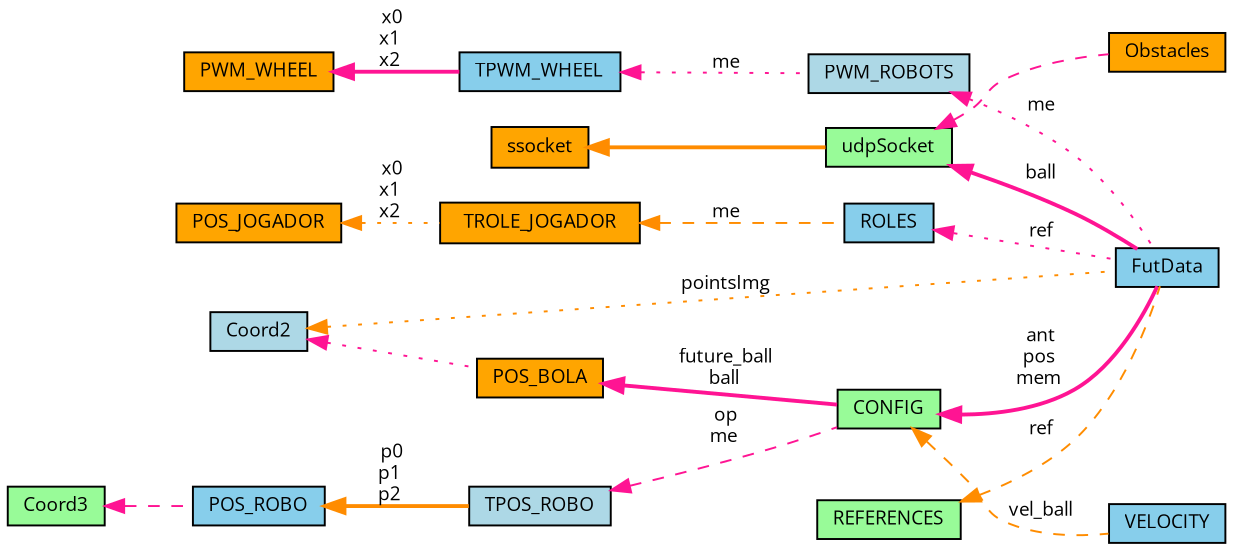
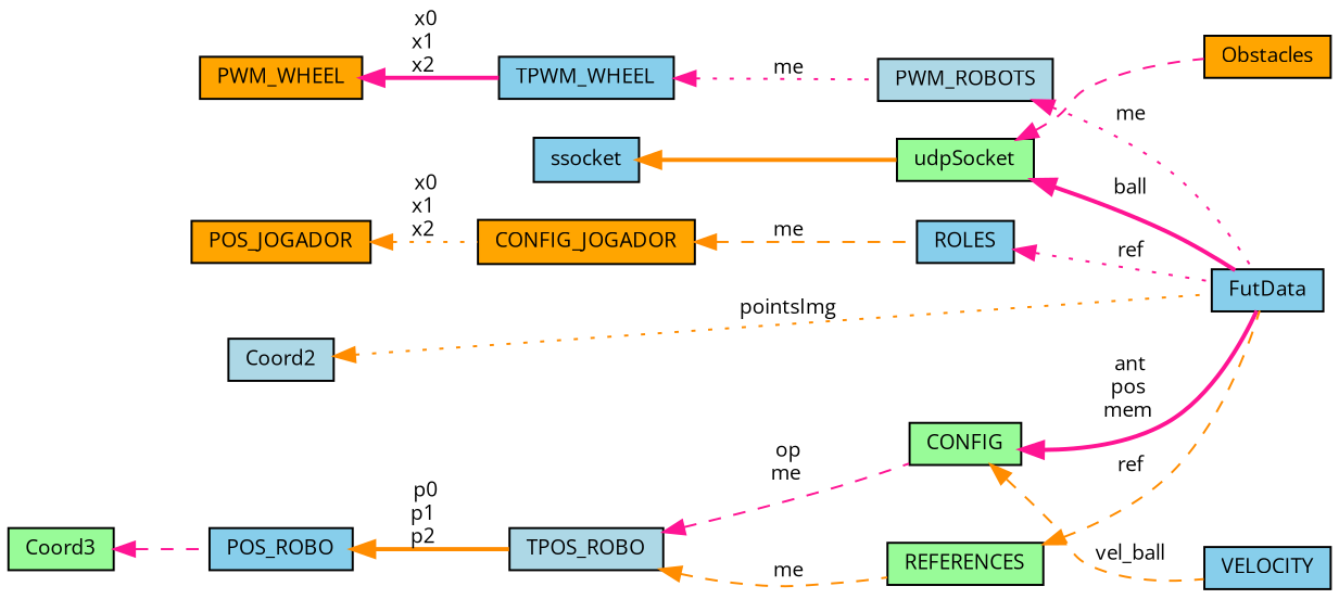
  digraph {
    fontname="Open Sans"
    rankdir=LR
    node [color=black fillcolor=skyblue fontname="Open Sans" fontsize=10 shape=record style=filled]
    edge [color=deeppink dir=back fontname="Open Sans" fontsize=10 labelfontname=Helvetica labelfontsize=10 style=dashed]
    n1 [fillcolor=orange fontcolor=black height=0.2 label=Obstacles width=0.4]
    n2 [height=0.2 label=FutData width=0.4]
    n3 [fillcolor=lightblue height=0.2 label=PWM_ROBOTS width=0.4]
    n4 [height=0.2 label=TPWM_WHEEL width=0.4]
    n5 [fillcolor=orange height=0.2 label=PWM_WHEEL width=0.4]
    n6 [fillcolor=palegreen height=0.2 label=CONFIG width=0.4]
    n7 [height=0.2 label=VELOCITY width=0.4]
    n8 [fillcolor=lightblue height=0.2 label=TPOS_ROBO width=0.4]
    n9 [fillcolor=palegreen height=0.2 label=REFERENCES width=0.4]
    n10 [height=0.2 label=POS_ROBO width=0.4]
    n11 [fillcolor=palegreen height=0.2 label=Coord3 width=0.4]
-   n12 [fillcolor=orange height=0.2 label=POS_BOLA width=0.4]
    n13 [fillcolor=lightblue height=0.2 label=Coord2 width=0.4]
    n14 [height=0.2 label=ROLES width=0.4]
-   n15 [fillcolor=orange height=0.2 label=TROLE_JOGADOR width=0.4]
+   n15 [fillcolor=orange height=0.2 label=CONFIG_JOGADOR width=0.4]
    n16 [fillcolor=orange height=0.2 label=POS_JOGADOR width=0.4]
    n17 [fillcolor=palegreen height=0.2 label=udpSocket width=0.4]
-   n18 [fillcolor=orange height=0.2 label=ssocket width=0.4]
+   n18 [height=0.2 label=ssocket width=0.4]
    n3 -> n2 [label=" me" style=dotted]
    n4 -> n3 [label=" me" style=dotted]
    n5 -> n4 [label=" x0\nx1\nx2" style=bold]
    n6 -> n2 [label=" ant\npos\nmem" style=bold]
    n6 -> n7 [color=darkorange label=" vel_ball"]
    n8 -> n6 [label=" op\nme"]
+   n8 -> n9 [color=darkorange label=" me"]
    n9 -> n2 [color=darkorange label=" ref"]
    n10 -> n8 [color=darkorange label=" p0\np1\np2" style=bold]
    n11 -> n10
-   n12 -> n6 [label=" future_ball\nball" style=bold]
    n13 -> n2 [color=darkorange label=" pointsImg" style=dotted]
-   n13 -> n12 [style=dotted]
    n14 -> n2 [label=" ref" style=dotted]
    n15 -> n14 [color=darkorange label=" me"]
    n16 -> n15 [color=darkorange label=" x0\nx1\nx2" style=dotted]
    n17 -> n1
    n17 -> n2 [label=" ball" style=bold]
    n18 -> n17 [color=darkorange style=bold]
  }
